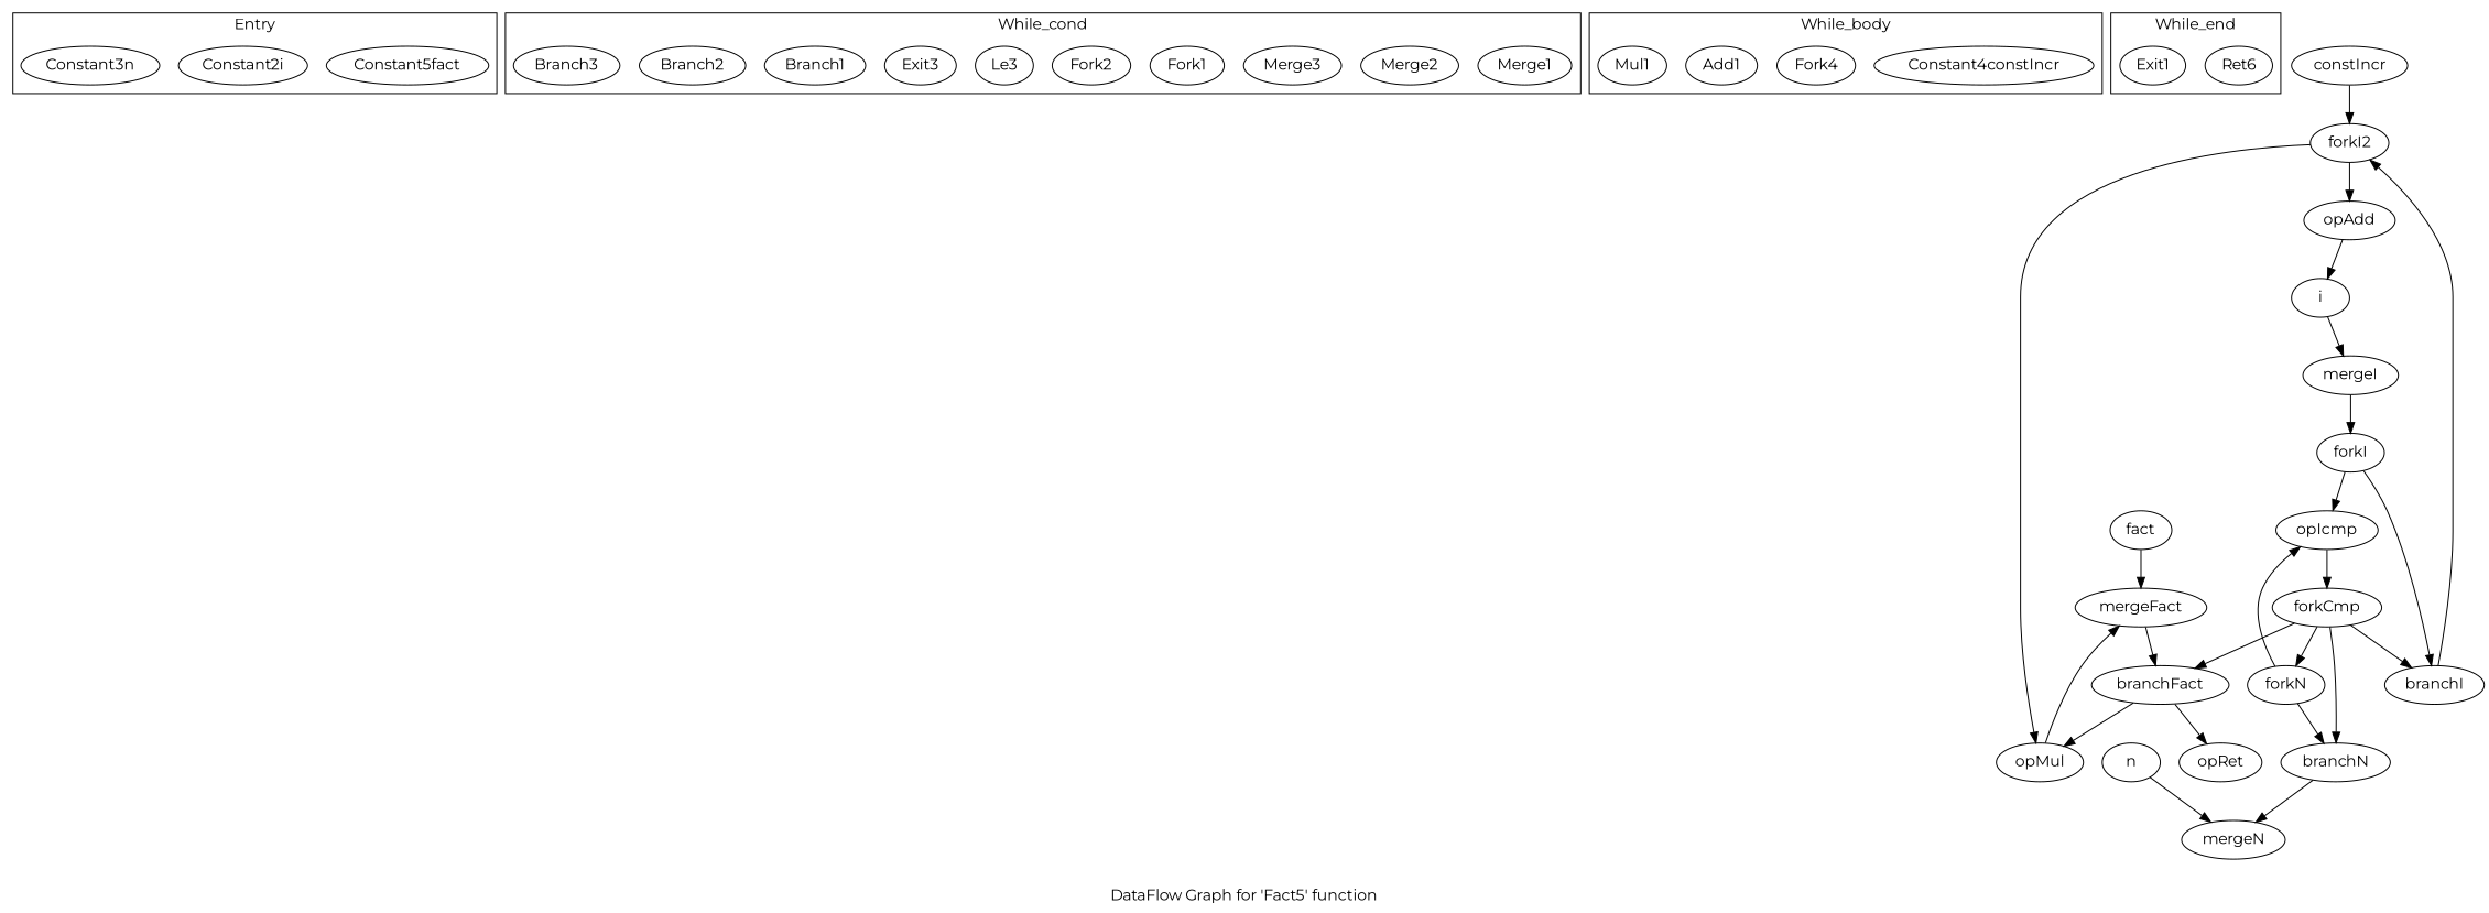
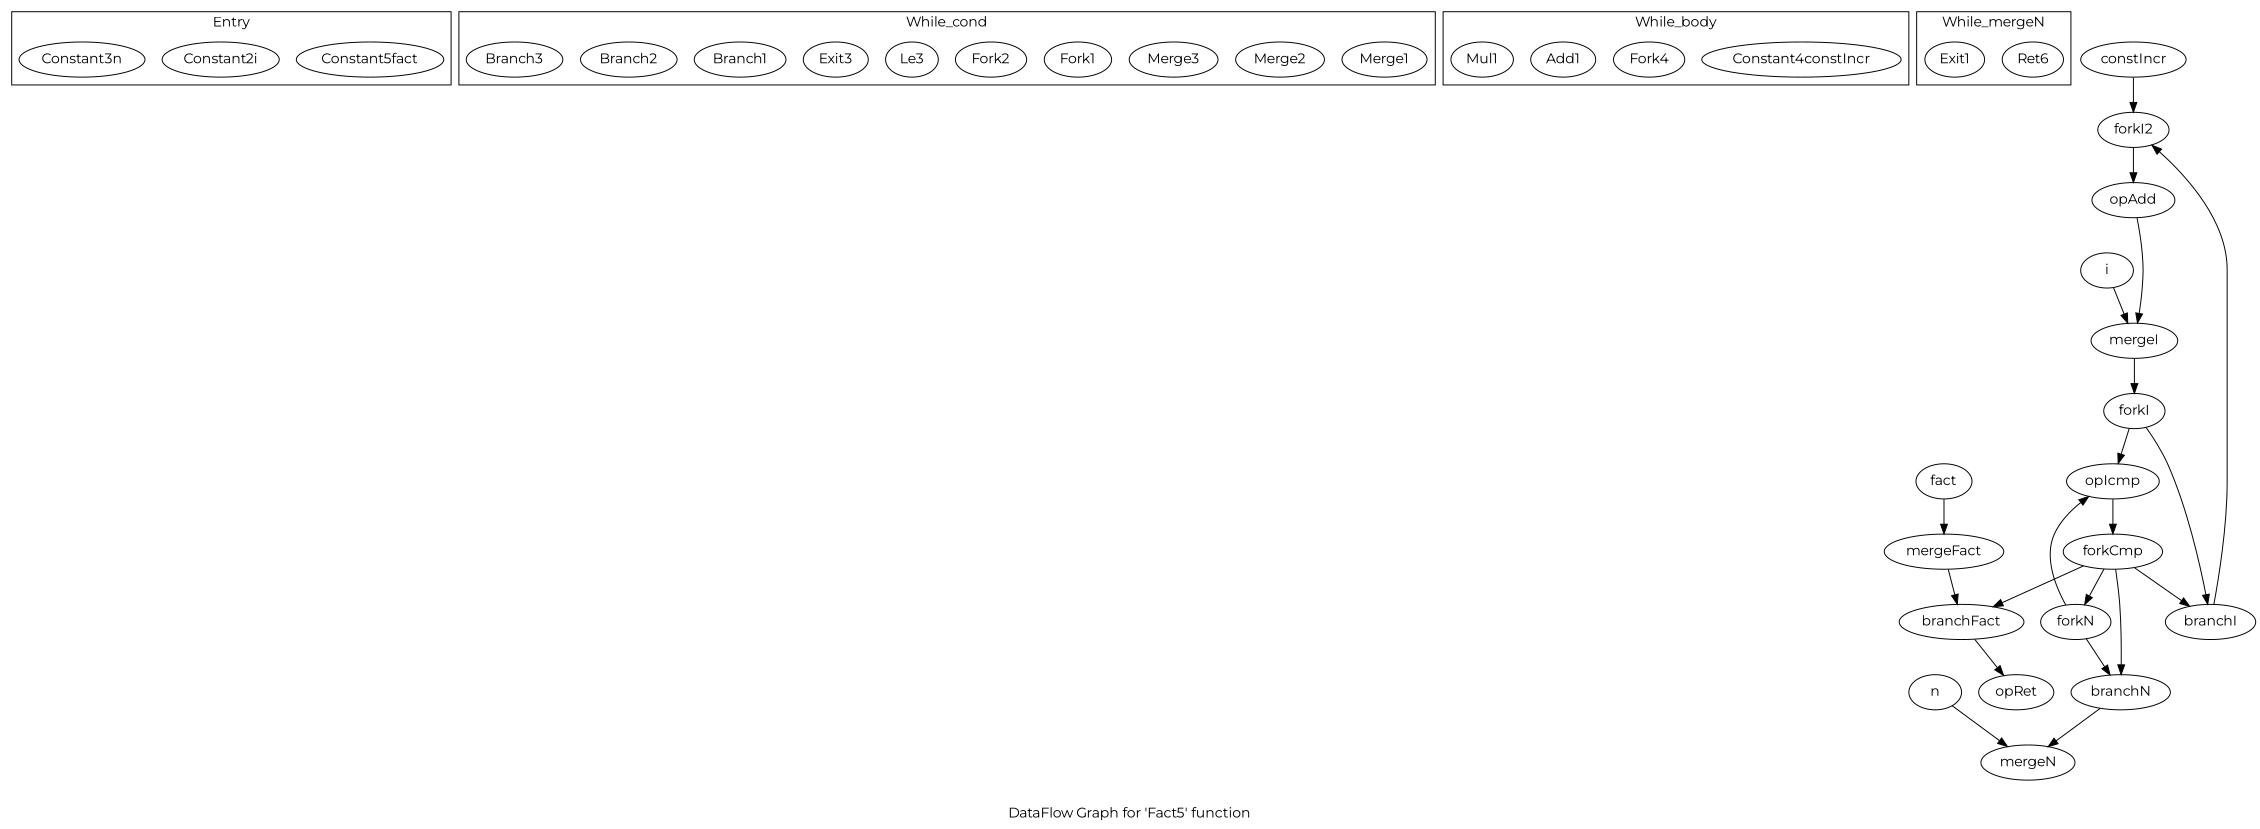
  digraph {
    fontname=Montserrat
    label="DataFlow Graph for 'Fact5' function"
    node [fontname=Montserrat]
    edge [fontname=Montserrat from=out to=in]
    n1 [in=control label=Constant5fact out=out type=Constant value=1]
    Constant2i [in=control out=out type=Constant value=2]
    Constant3n [in=control out=out type=Constant value=5]
    Merge1 [in="in1 in2" out=out type=Merge]
    Merge2 [in="in1 in2" out=out type=Merge]
    Merge3 [in="in1 in2" out=out type=Merge]
    Fork1 [in=in out="out1 out2" type=Fork]
    Fork2 [in=in out="out1 out2" type=Fork]
    n9 [II=0 in="in1 in2" label=Le3 latency=0 op=le out=out type=Operator]
    n10 [in=in label=Exit3 out="out1 out2 out3" type=Fork]
    Branch1 [channel_width=32 in="in condition?:1" out="outTrue+ outFalse-" type=Branch]
    Branch2 [channel_width=32 in="in condition?:1" out="outTrue+ outFalse-" type=Branch]
    Branch3 [channel_width=32 in="in condition?:1" out="outTrue+ outFalse-" type=Branch]
    Constant4constIncr [in=control out=out type=Constant value=1]
    Fork4 [in=in out="out1 out2" type=Fork]
    Add1 [II=0 in="in1 in2" latency=0 op=add out=out type=Operator]
    Mul1 [II=0 in="in1 in2" latency=0 op=mul out=out type=Operator]
    n18 [in=in label=Ret6 type=Exit]
    Exit1 [in="control:0" type=Exit]
    fact
    mergeFact
    branchFact
-   opMul
    opRet
    i
    mergeI
    forkI
    opIcmp
    branchI
    n
    mergeN
    forkN
    branchN
    forkCmp
    forkI2
    opAdd
    constIncr
    subgraph cluster_1 {
      label=Entry
      n1
      Constant2i
      Constant3n
    }
    subgraph cluster_2 {
      label=While_cond
      Merge1
      Merge2
      Merge3
      Fork1
      Fork2
      n9
      n10
      Branch1
      Branch2
      Branch3
    }
    subgraph cluster_3 {
      label=While_body
      Constant4constIncr
      Fork4
      Add1
      Mul1
    }
    subgraph cluster_4 {
-     label=While_end
+     label=While_mergeN
      n18
      Exit1
    }
    fact -> mergeFact [to=in1]
    mergeFact -> branchFact
-   branchFact -> opMul [from=outTrue to=in1]
    branchFact -> opRet [from=outFalse]
-   opMul -> mergeFact [to=in2]
    i -> mergeI [to=in1]
    mergeI -> forkI
    forkI -> opIcmp [from=ou1 to=in2]
    forkI -> branchI [from=out2]
    opIcmp -> forkCmp
    branchI -> forkI2 [from=outTrue]
    n -> mergeN [to=in1]
    forkN -> opIcmp [from=out1 to=in1]
    forkN -> branchN [from=out2]
    branchN -> mergeN [from=outTrue to=in2]
    forkCmp -> branchFact [from=out3 to=inCondition]
    forkCmp -> branchI [from=out2 to=inCondition]
    forkCmp -> forkN
    forkCmp -> branchN [from=out1 to=inCondition]
-   forkI2 -> opMul [from=out2 to=in2]
    forkI2 -> opAdd [from=out1 to=in2]
-   opAdd -> i [to=in2]
+   opAdd -> mergeI [to=in2]
    constIncr -> forkI2 [to=in1]
  }
